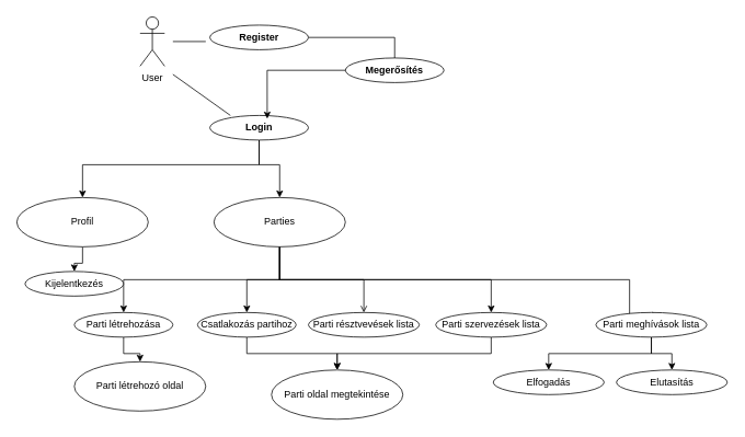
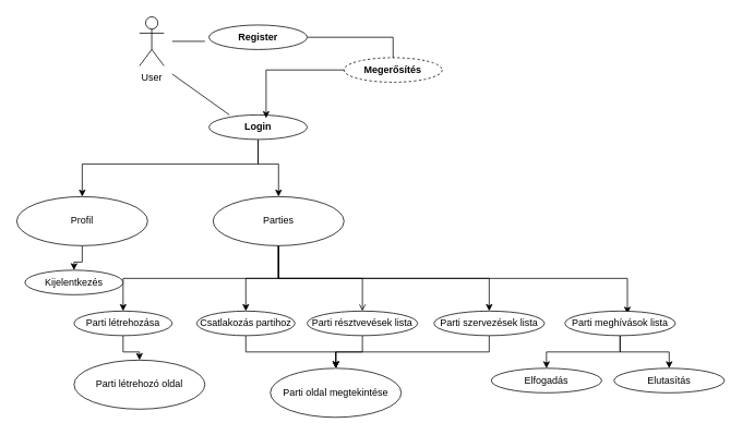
  <mxCell id="0" />
  <mxCell id="1" parent="0" />
  <mxCell id="2" value="User" style="shape=umlActor;verticalLabelPosition=bottom;verticalAlign=top;html=1;outlineConnect=0;" vertex="1" parent="1"><mxGeometry x="170" y="20" width="30" height="60" as="geometry" /></mxCell>
  <mxCell id="3" style="edgeStyle=orthogonalEdgeStyle;rounded=0;orthogonalLoop=1;jettySize=auto;html=1;entryX=0.5;entryY=0;entryDx=0;entryDy=0;" edge="1" parent="1" source="5" target="9"><mxGeometry relative="1" as="geometry"><Array as="points"><mxPoint x="315" y="200" /><mxPoint x="100" y="200" /></Array></mxGeometry></mxCell>
  <mxCell id="4" style="edgeStyle=orthogonalEdgeStyle;rounded=0;orthogonalLoop=1;jettySize=auto;html=1;entryX=0.5;entryY=0;entryDx=0;entryDy=0;" edge="1" parent="1" source="5" target="15"><mxGeometry relative="1" as="geometry"><Array as="points"><mxPoint x="315" y="200" /><mxPoint x="340" y="200" /></Array></mxGeometry></mxCell>
  <mxCell id="5" value="&lt;b&gt;Login&lt;/b&gt;" style="ellipse;whiteSpace=wrap;html=1;" vertex="1" parent="1"><mxGeometry x="255" y="140" width="120" height="30" as="geometry" /></mxCell>
  <mxCell id="6" style="edgeStyle=orthogonalEdgeStyle;rounded=0;orthogonalLoop=1;jettySize=auto;html=1;entryX=0.5;entryY=1;entryDx=0;entryDy=0;" edge="1" parent="1" source="7" target="32"><mxGeometry relative="1" as="geometry"><Array as="points"><mxPoint x="480" y="45" /></Array></mxGeometry></mxCell>
  <mxCell id="7" value="&lt;b&gt;Register&lt;/b&gt;" style="ellipse;whiteSpace=wrap;html=1;" vertex="1" parent="1"><mxGeometry x="255" y="30" width="120" height="30" as="geometry" /></mxCell>
  <mxCell id="8" style="edgeStyle=orthogonalEdgeStyle;rounded=0;orthogonalLoop=1;jettySize=auto;html=1;entryX=0.5;entryY=0;entryDx=0;entryDy=0;" edge="1" parent="1" source="9" target="16"><mxGeometry relative="1" as="geometry" /></mxCell>
  <mxCell id="9" value="Profil&lt;span style=&quot;color: rgba(0, 0, 0, 0); font-family: monospace; font-size: 0px; text-align: start; text-wrap: nowrap;&quot;&gt;%3CmxGraphModel%3E%3Croot%3E%3CmxCell%20id%3D%220%22%2F%3E%3CmxCell%20id%3D%221%22%20parent%3D%220%22%2F%3E%3CmxCell%20id%3D%222%22%20value%3D%22%26lt%3Bb%26gt%3BLogin%26lt%3B%2Fb%26gt%3B%22%20style%3D%22ellipse%3BwhiteSpace%3Dwrap%3Bhtml%3D1%3B%22%20vertex%3D%221%22%20parent%3D%221%22%3E%3CmxGeometry%20x%3D%22320%22%20y%3D%22120%22%20width%3D%22120%22%20height%3D%2230%22%20as%3D%22geometry%22%2F%3E%3C%2FmxCell%3E%3C%2Froot%3E%3C%2FmxGraphModel%3E&lt;/span&gt;" style="ellipse;whiteSpace=wrap;html=1;" vertex="1" parent="1"><mxGeometry x="20" y="240" width="160" height="60" as="geometry" /></mxCell>
  <mxCell id="10" style="edgeStyle=orthogonalEdgeStyle;rounded=0;orthogonalLoop=1;jettySize=auto;html=1;entryX=0.5;entryY=0;entryDx=0;entryDy=0;" edge="1" parent="1" source="15" target="20"><mxGeometry relative="1" as="geometry"><Array as="points"><mxPoint x="340" y="340" /><mxPoint x="150" y="340" /></Array></mxGeometry></mxCell>
  <mxCell id="11" style="edgeStyle=orthogonalEdgeStyle;rounded=0;orthogonalLoop=1;jettySize=auto;html=1;entryX=0.5;entryY=0;entryDx=0;entryDy=0;" edge="1" parent="1" source="15" target="18"><mxGeometry relative="1" as="geometry" /></mxCell>
  <mxCell id="12" style="edgeStyle=orthogonalEdgeStyle;rounded=0;orthogonalLoop=1;jettySize=auto;html=1;entryX=0.5;entryY=0;entryDx=0;entryDy=0;endArrow=open;" edge="1" parent="1" source="15" target="22"><mxGeometry relative="1" as="geometry" /></mxCell>
  <mxCell id="13" style="edgeStyle=orthogonalEdgeStyle;rounded=0;orthogonalLoop=1;jettySize=auto;html=1;entryX=0.5;entryY=0;entryDx=0;entryDy=0;" edge="1" parent="1" source="15" target="24"><mxGeometry relative="1" as="geometry"><Array as="points"><mxPoint x="340" y="340" /><mxPoint x="598" y="340" /></Array></mxGeometry></mxCell>
  <mxCell id="14" style="edgeStyle=orthogonalEdgeStyle;rounded=0;orthogonalLoop=1;jettySize=auto;html=1;entryX=0.566;entryY=0.107;entryDx=0;entryDy=0;entryPerimeter=0;" edge="1" parent="1" source="15" target="27"><mxGeometry relative="1" as="geometry"><mxPoint x="730" y="370" as="targetPoint" /><Array as="points"><mxPoint x="340" y="340" /><mxPoint x="766" y="340" /></Array></mxGeometry></mxCell>
  <mxCell id="15" value="Parties" style="ellipse;whiteSpace=wrap;html=1;" vertex="1" parent="1"><mxGeometry x="260" y="240" width="160" height="60" as="geometry" /></mxCell>
  <mxCell id="16" value="Kijelentkezés" style="ellipse;whiteSpace=wrap;html=1;" vertex="1" parent="1"><mxGeometry x="30" y="330" width="120" height="30" as="geometry" /></mxCell>
  <mxCell id="17" value="" style="edgeStyle=orthogonalEdgeStyle;rounded=0;orthogonalLoop=1;jettySize=auto;html=1;" edge="1" parent="1" source="18" target="30"><mxGeometry relative="1" as="geometry" /></mxCell>
  <mxCell id="18" value="Csatlakozás partihoz" style="ellipse;whiteSpace=wrap;html=1;" vertex="1" parent="1"><mxGeometry x="240" y="380" width="120" height="30" as="geometry" /></mxCell>
  <mxCell id="19" style="edgeStyle=orthogonalEdgeStyle;rounded=0;orthogonalLoop=1;jettySize=auto;html=1;" edge="1" parent="1" source="20" target="31"><mxGeometry relative="1" as="geometry" /></mxCell>
  <mxCell id="20" value="Parti létrehozása" style="ellipse;whiteSpace=wrap;html=1;" vertex="1" parent="1"><mxGeometry x="90" y="380" width="120" height="30" as="geometry" /></mxCell>
+ <mxCell id="21" style="edgeStyle=orthogonalEdgeStyle;rounded=0;orthogonalLoop=1;jettySize=auto;html=1;entryX=0.5;entryY=0;entryDx=0;entryDy=0;" edge="1" parent="1" source="22" target="30"><mxGeometry relative="1" as="geometry" /></mxCell>
  <mxCell id="22" value="Parti résztvevések lista" style="ellipse;whiteSpace=wrap;html=1;" vertex="1" parent="1"><mxGeometry x="375" y="380" width="135" height="30" as="geometry" /></mxCell>
  <mxCell id="23" style="edgeStyle=orthogonalEdgeStyle;rounded=0;orthogonalLoop=1;jettySize=auto;html=1;entryX=0.5;entryY=0;entryDx=0;entryDy=0;" edge="1" parent="1" source="24" target="30"><mxGeometry relative="1" as="geometry"><Array as="points"><mxPoint x="598" y="430" /><mxPoint x="410" y="430" /></Array></mxGeometry></mxCell>
  <mxCell id="24" value="Parti szervezések lista" style="ellipse;whiteSpace=wrap;html=1;" vertex="1" parent="1"><mxGeometry x="530" y="380" width="135" height="30" as="geometry" /></mxCell>
  <mxCell id="25" style="edgeStyle=orthogonalEdgeStyle;rounded=0;orthogonalLoop=1;jettySize=auto;html=1;entryX=0.5;entryY=0;entryDx=0;entryDy=0;" edge="1" parent="1" source="27" target="28"><mxGeometry relative="1" as="geometry" /></mxCell>
  <mxCell id="26" style="edgeStyle=orthogonalEdgeStyle;rounded=0;orthogonalLoop=1;jettySize=auto;html=1;entryX=0.5;entryY=0;entryDx=0;entryDy=0;" edge="1" parent="1" source="27" target="29"><mxGeometry relative="1" as="geometry" /></mxCell>
- <mxCell id="27" value="Parti meghívások lista" style="ellipse;whiteSpace=wrap;html=1;" vertex="1" parent="1"><mxGeometry x="725" y="380" width="135" height="30" as="geometry" /></mxCell>
+ <mxCell id="27" value="Parti meghívások lista" style="ellipse;whiteSpace=wrap;html=1;" vertex="1" parent="1"><mxGeometry x="690" y="380" width="135" height="30" as="geometry" /></mxCell>
  <mxCell id="28" value="Elfogadás" style="ellipse;whiteSpace=wrap;html=1;" vertex="1" parent="1"><mxGeometry x="600" y="450" width="135" height="30" as="geometry" /></mxCell>
  <mxCell id="29" value="Elutasítás" style="ellipse;whiteSpace=wrap;html=1;" vertex="1" parent="1"><mxGeometry x="750" y="450" width="135" height="30" as="geometry" /></mxCell>
  <mxCell id="30" value="Parti oldal megtekintése" style="ellipse;whiteSpace=wrap;html=1;" vertex="1" parent="1"><mxGeometry x="330" y="450" width="160" height="60" as="geometry" /></mxCell>
  <mxCell id="31" value="Parti létrehozó oldal" style="ellipse;whiteSpace=wrap;html=1;" vertex="1" parent="1"><mxGeometry x="90" y="440" width="160" height="60" as="geometry" /></mxCell>
- <mxCell id="32" value="&lt;b&gt;Megerősítés&lt;/b&gt;" style="ellipse;whiteSpace=wrap;html=1;" vertex="1" parent="1"><mxGeometry x="420" y="70" width="120" height="30" as="geometry" /></mxCell>
+ <mxCell id="32" value="&lt;b&gt;Megerősítés&lt;/b&gt;" style="ellipse;whiteSpace=wrap;html=1;dashed=1;" vertex="1" parent="1"><mxGeometry x="420" y="70" width="120" height="30" as="geometry" /></mxCell>
  <mxCell id="33" style="edgeStyle=orthogonalEdgeStyle;rounded=0;orthogonalLoop=1;jettySize=auto;html=1;entryX=0.582;entryY=0.133;entryDx=0;entryDy=0;entryPerimeter=0;" edge="1" parent="1" source="32" target="5"><mxGeometry relative="1" as="geometry" /></mxCell>
  <mxCell id="34" value="" style="endArrow=none;html=1;rounded=0;" edge="1" parent="1"><mxGeometry width="50" height="50" relative="1" as="geometry"><mxPoint x="280" y="140" as="sourcePoint" /><mxPoint x="210" y="90" as="targetPoint" /></mxGeometry></mxCell>
  <mxCell id="35" value="" style="endArrow=none;html=1;rounded=0;" edge="1" parent="1"><mxGeometry width="50" height="50" relative="1" as="geometry"><mxPoint x="250" y="50" as="sourcePoint" /><mxPoint x="210" y="50" as="targetPoint" /></mxGeometry></mxCell>
